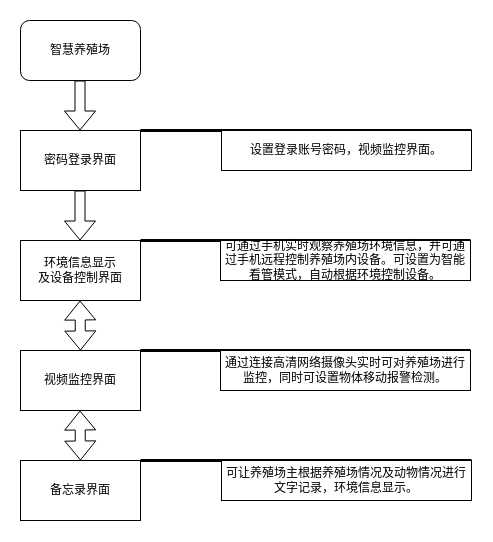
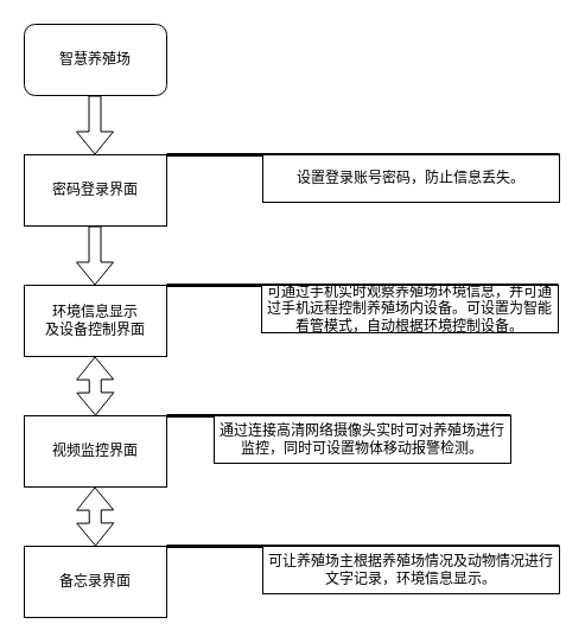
  <mxCell id="0" />
  <mxCell id="1" parent="0" />
  <mxCell id="2" value="密码登录界面" style="rounded=0;whiteSpace=wrap;html=1;" vertex="1" parent="1"><mxGeometry x="20" y="130" width="120" height="60" as="geometry" /></mxCell>
  <mxCell id="3" value="智慧养殖场" style="rounded=1;whiteSpace=wrap;html=1;" vertex="1" parent="1"><mxGeometry x="20" y="20" width="120" height="60" as="geometry" /></mxCell>
  <mxCell id="4" value="" style="shape=flexArrow;endArrow=classic;html=1;" edge="1" parent="1"><mxGeometry width="50" height="50" relative="1" as="geometry"><mxPoint x="79.5" y="80" as="sourcePoint" /><mxPoint x="79.5" y="130" as="targetPoint" /></mxGeometry></mxCell>
  <mxCell id="5" value="环境信息显示&lt;br&gt;及设备控制界面" style="rounded=0;whiteSpace=wrap;html=1;" vertex="1" parent="1"><mxGeometry x="20" y="240" width="120" height="60" as="geometry" /></mxCell>
  <mxCell id="6" value="" style="shape=flexArrow;endArrow=classic;html=1;" edge="1" parent="1"><mxGeometry width="50" height="50" relative="1" as="geometry"><mxPoint x="79.5" y="190" as="sourcePoint" /><mxPoint x="79.5" y="240" as="targetPoint" /></mxGeometry></mxCell>
  <mxCell id="7" value="视频监控界面" style="rounded=0;whiteSpace=wrap;html=1;" vertex="1" parent="1"><mxGeometry x="20" y="350" width="120" height="60" as="geometry" /></mxCell>
  <mxCell id="8" value="" style="shape=flexArrow;endArrow=classic;startArrow=classic;html=1;" edge="1" parent="1"><mxGeometry width="50" height="50" relative="1" as="geometry"><mxPoint x="80" y="350" as="sourcePoint" /><mxPoint x="79.5" y="300" as="targetPoint" /></mxGeometry></mxCell>
  <mxCell id="9" value="" style="shape=flexArrow;endArrow=classic;startArrow=classic;html=1;" edge="1" parent="1"><mxGeometry width="50" height="50" relative="1" as="geometry"><mxPoint x="80" y="460" as="sourcePoint" /><mxPoint x="79.5" y="410" as="targetPoint" /></mxGeometry></mxCell>
  <mxCell id="10" value="备忘录界面" style="rounded=0;whiteSpace=wrap;html=1;" vertex="1" parent="1"><mxGeometry x="20" y="460" width="120" height="60" as="geometry" /></mxCell>
  <mxCell id="11" value="" style="endArrow=none;html=1;strokeWidth=3;entryX=0;entryY=0;entryDx=0;entryDy=0;" edge="1" parent="1" target="15"><mxGeometry width="50" height="50" relative="1" as="geometry"><mxPoint x="140" y="130" as="sourcePoint" /><mxPoint x="570" y="130" as="targetPoint" /></mxGeometry></mxCell>
  <mxCell id="12" value="" style="endArrow=none;html=1;strokeWidth=3;entryX=0;entryY=0;entryDx=0;entryDy=0;" edge="1" parent="1" target="16"><mxGeometry width="50" height="50" relative="1" as="geometry"><mxPoint x="140" y="240" as="sourcePoint" /><mxPoint x="570" y="240" as="targetPoint" /></mxGeometry></mxCell>
  <mxCell id="13" value="" style="endArrow=none;html=1;strokeWidth=3;entryX=0;entryY=0;entryDx=0;entryDy=0;" edge="1" parent="1" target="17"><mxGeometry width="50" height="50" relative="1" as="geometry"><mxPoint x="140" y="350" as="sourcePoint" /><mxPoint x="570" y="350" as="targetPoint" /></mxGeometry></mxCell>
  <mxCell id="14" value="" style="endArrow=none;html=1;strokeWidth=3;entryX=0;entryY=0;entryDx=0;entryDy=0;" edge="1" parent="1" target="18"><mxGeometry width="50" height="50" relative="1" as="geometry"><mxPoint x="140" y="460" as="sourcePoint" /><mxPoint x="570" y="460" as="targetPoint" /></mxGeometry></mxCell>
- <mxCell id="15" value="设置登录账号密码，视频监控界面。" style="rounded=0;whiteSpace=wrap;html=1;direction=south;" vertex="1" parent="1"><mxGeometry x="221" y="130" width="250" height="40" as="geometry" /></mxCell>
+ <mxCell id="15" value="设置登录账号密码，防止信息丢失。" style="rounded=0;whiteSpace=wrap;html=1;direction=south;" vertex="1" parent="1"><mxGeometry x="221" y="130" width="250" height="40" as="geometry" /></mxCell>
  <mxCell id="16" value="可通过手机实时观察养殖场环境信息，并可通过手机远程控制养殖场内设备。可设置为智能看管模式，自动根据环境控制设备。" style="rounded=0;whiteSpace=wrap;html=1;direction=south;" vertex="1" parent="1"><mxGeometry x="220" y="240" width="250" height="40" as="geometry" /></mxCell>
- <mxCell id="17" value="通过连接高清网络摄像头实时可对养殖场进行监控，同时可设置物体移动报警检测。" style="rounded=0;whiteSpace=wrap;html=1;direction=south;" vertex="1" parent="1"><mxGeometry x="220" y="350" width="250" height="40" as="geometry" /></mxCell>
+ <mxCell id="17" value="通过连接高清网络摄像头实时可对养殖场进行监控，同时可设置物体移动报警检测。" style="rounded=0;whiteSpace=wrap;html=1;direction=south;" vertex="1" parent="1"><mxGeometry x="180" y="350" width="250" height="40" as="geometry" /></mxCell>
  <mxCell id="18" value="可让养殖场主根据养殖场情况及动物情况进行文字记录，环境信息显示。" style="rounded=0;whiteSpace=wrap;html=1;direction=south;" vertex="1" parent="1"><mxGeometry x="221" y="460" width="250" height="40" as="geometry" /></mxCell>
